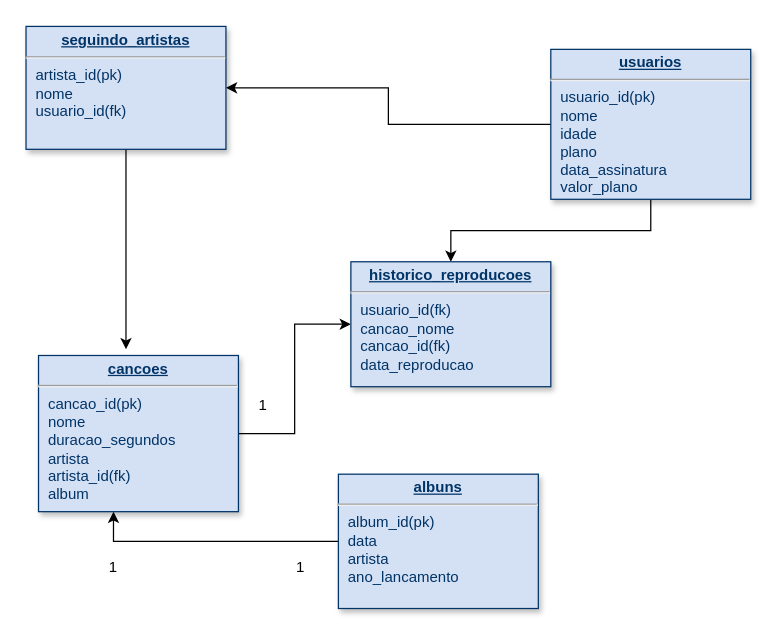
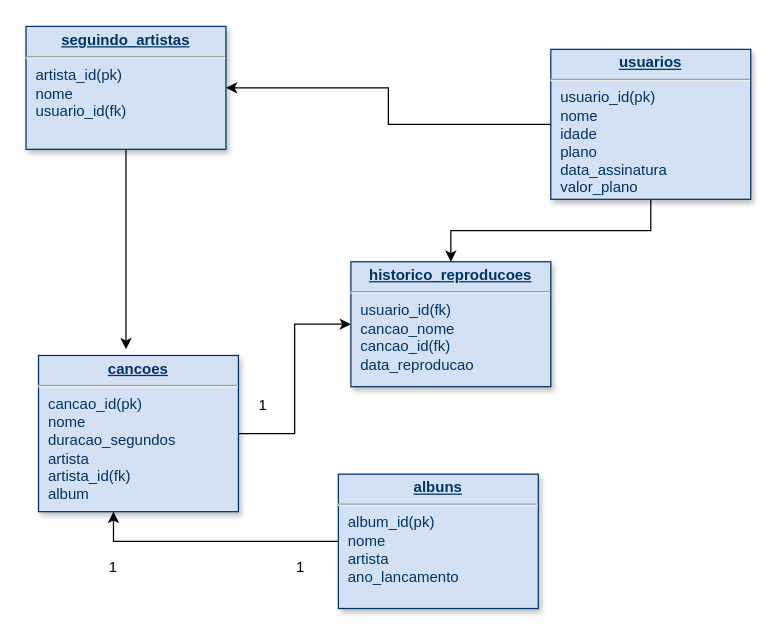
  <mxCell id="0" />
  <mxCell id="1" parent="0" />
  <mxCell id="2" style="edgeStyle=orthogonalEdgeStyle;rounded=0;orthogonalLoop=1;jettySize=auto;html=1;exitX=0;exitY=0.5;exitDx=0;exitDy=0;entryX=1;entryY=0.5;entryDx=0;entryDy=0;" edge="1" parent="1" source="4" target="11"><mxGeometry relative="1" as="geometry" /></mxCell>
  <mxCell id="3" style="edgeStyle=orthogonalEdgeStyle;rounded=0;orthogonalLoop=1;jettySize=auto;html=1;exitX=0.5;exitY=1;exitDx=0;exitDy=0;" edge="1" parent="1" source="4" target="9"><mxGeometry relative="1" as="geometry" /></mxCell>
  <mxCell id="4" value="&lt;p style=&quot;margin: 0px; margin-top: 4px; text-align: center; text-decoration: underline;&quot;&gt;&lt;b&gt;usuarios&lt;/b&gt;&lt;/p&gt;&lt;hr&gt;&lt;p style=&quot;margin: 0px; margin-left: 8px;&quot;&gt;usuario_id(pk)&lt;br&gt;nome&lt;/p&gt;&lt;p style=&quot;margin: 0px; margin-left: 8px;&quot;&gt;idade&lt;/p&gt;&lt;p style=&quot;margin: 0px; margin-left: 8px;&quot;&gt;plano&lt;/p&gt;&lt;p style=&quot;margin: 0px; margin-left: 8px;&quot;&gt;data_assinatura&lt;/p&gt;&lt;p style=&quot;margin: 0px; margin-left: 8px;&quot;&gt;valor_plano&lt;/p&gt;" style="verticalAlign=top;align=left;overflow=fill;fontSize=12;fontFamily=Helvetica;html=1;strokeColor=#003366;shadow=1;fillColor=#D4E1F5;fontColor=#003366" vertex="1" parent="1"><mxGeometry x="440" y="39" width="160" height="120" as="geometry" /></mxCell>
  <mxCell id="5" style="edgeStyle=orthogonalEdgeStyle;rounded=0;orthogonalLoop=1;jettySize=auto;html=1;entryX=0.375;entryY=1;entryDx=0;entryDy=0;entryPerimeter=0;" edge="1" parent="1" source="6" target="8"><mxGeometry relative="1" as="geometry" /></mxCell>
- <mxCell id="6" value="&lt;p style=&quot;margin: 0px; margin-top: 4px; text-align: center; text-decoration: underline;&quot;&gt;&lt;b&gt;albuns&lt;/b&gt;&lt;/p&gt;&lt;hr&gt;&lt;p style=&quot;margin: 0px; margin-left: 8px;&quot;&gt;album_id(pk)&lt;/p&gt;&lt;p style=&quot;margin: 0px; margin-left: 8px;&quot;&gt;data&lt;/p&gt;&lt;p style=&quot;margin: 0px; margin-left: 8px;&quot;&gt;artista&lt;/p&gt;&lt;p style=&quot;margin: 0px; margin-left: 8px;&quot;&gt;ano_lancamento&lt;/p&gt;" style="verticalAlign=top;align=left;overflow=fill;fontSize=12;fontFamily=Helvetica;html=1;strokeColor=#003366;shadow=1;fillColor=#D4E1F5;fontColor=#003366" vertex="1" parent="1"><mxGeometry x="270" y="379" width="160" height="107.5" as="geometry" /></mxCell>
+ <mxCell id="6" value="&lt;p style=&quot;margin: 0px; margin-top: 4px; text-align: center; text-decoration: underline;&quot;&gt;&lt;b&gt;albuns&lt;/b&gt;&lt;/p&gt;&lt;hr&gt;&lt;p style=&quot;margin: 0px; margin-left: 8px;&quot;&gt;album_id(pk)&lt;/p&gt;&lt;p style=&quot;margin: 0px; margin-left: 8px;&quot;&gt;nome&lt;/p&gt;&lt;p style=&quot;margin: 0px; margin-left: 8px;&quot;&gt;artista&lt;/p&gt;&lt;p style=&quot;margin: 0px; margin-left: 8px;&quot;&gt;ano_lancamento&lt;/p&gt;" style="verticalAlign=top;align=left;overflow=fill;fontSize=12;fontFamily=Helvetica;html=1;strokeColor=#003366;shadow=1;fillColor=#D4E1F5;fontColor=#003366" vertex="1" parent="1"><mxGeometry x="270" y="379" width="160" height="107.5" as="geometry" /></mxCell>
  <mxCell id="7" style="edgeStyle=orthogonalEdgeStyle;rounded=0;orthogonalLoop=1;jettySize=auto;html=1;entryX=0;entryY=0.5;entryDx=0;entryDy=0;" edge="1" parent="1" source="8" target="9"><mxGeometry relative="1" as="geometry" /></mxCell>
  <mxCell id="8" value="&lt;p style=&quot;margin: 0px; margin-top: 4px; text-align: center; text-decoration: underline;&quot;&gt;&lt;b&gt;cancoes&lt;/b&gt;&lt;/p&gt;&lt;hr&gt;&lt;p style=&quot;margin: 0px; margin-left: 8px;&quot;&gt;cancao_id(pk)&lt;/p&gt;&lt;p style=&quot;margin: 0px; margin-left: 8px;&quot;&gt;nome&lt;/p&gt;&lt;p style=&quot;margin: 0px; margin-left: 8px;&quot;&gt;duracao_segundos&lt;/p&gt;&lt;p style=&quot;margin: 0px; margin-left: 8px;&quot;&gt;artista&lt;/p&gt;&lt;p style=&quot;margin: 0px; margin-left: 8px;&quot;&gt;artista_id(fk)&lt;/p&gt;&lt;p style=&quot;margin: 0px; margin-left: 8px;&quot;&gt;album&lt;/p&gt;&lt;p style=&quot;margin: 0px; margin-left: 8px;&quot;&gt;&lt;br&gt;&lt;/p&gt;" style="verticalAlign=top;align=left;overflow=fill;fontSize=12;fontFamily=Helvetica;html=1;strokeColor=#003366;shadow=1;fillColor=#D4E1F5;fontColor=#003366" vertex="1" parent="1"><mxGeometry x="30" y="284" width="160" height="125" as="geometry" /></mxCell>
  <mxCell id="9" value="&lt;p style=&quot;margin: 0px; margin-top: 4px; text-align: center; text-decoration: underline;&quot;&gt;&lt;b&gt;historico_reproducoes&lt;/b&gt;&lt;/p&gt;&lt;hr&gt;&lt;p style=&quot;margin: 0px; margin-left: 8px;&quot;&gt;usuario_id(fk)&lt;/p&gt;&lt;p style=&quot;margin: 0px; margin-left: 8px;&quot;&gt;cancao_nome&lt;/p&gt;&lt;p style=&quot;margin: 0px; margin-left: 8px;&quot;&gt;cancao_id(fk)&lt;/p&gt;&lt;p style=&quot;margin: 0px; margin-left: 8px;&quot;&gt;data_reproducao&lt;/p&gt;" style="verticalAlign=top;align=left;overflow=fill;fontSize=12;fontFamily=Helvetica;html=1;strokeColor=#003366;shadow=1;fillColor=#D4E1F5;fontColor=#003366" vertex="1" parent="1"><mxGeometry x="280" y="209" width="160" height="100" as="geometry" /></mxCell>
  <mxCell id="10" style="edgeStyle=orthogonalEdgeStyle;rounded=0;orthogonalLoop=1;jettySize=auto;html=1;exitX=0.5;exitY=1;exitDx=0;exitDy=0;" edge="1" parent="1" source="11"><mxGeometry relative="1" as="geometry"><mxPoint x="100" y="279" as="targetPoint" /></mxGeometry></mxCell>
  <mxCell id="11" value="&lt;p style=&quot;margin: 0px; margin-top: 4px; text-align: center; text-decoration: underline;&quot;&gt;&lt;b&gt;seguindo_artistas&lt;/b&gt;&lt;/p&gt;&lt;hr&gt;&lt;p style=&quot;margin: 0px; margin-left: 8px;&quot;&gt;artista_id(pk)&lt;/p&gt;&lt;p style=&quot;margin: 0px; margin-left: 8px;&quot;&gt;nome&lt;/p&gt;&lt;p style=&quot;margin: 0px; margin-left: 8px;&quot;&gt;usuario_id(fk)&lt;/p&gt;&lt;p style=&quot;margin: 0px; margin-left: 8px;&quot;&gt;&lt;br&gt;&lt;/p&gt;" style="verticalAlign=top;align=left;overflow=fill;fontSize=12;fontFamily=Helvetica;html=1;strokeColor=#003366;shadow=1;fillColor=#D4E1F5;fontColor=#003366" vertex="1" parent="1"><mxGeometry x="20" y="20.64" width="160" height="98.36" as="geometry" /></mxCell>
  <mxCell id="12" value="1" style="text;html=1;strokeColor=none;fillColor=none;align=center;verticalAlign=middle;whiteSpace=wrap;rounded=0;" vertex="1" parent="1"><mxGeometry x="210" y="439" width="60" height="30" as="geometry" /></mxCell>
  <mxCell id="13" value="1" style="text;html=1;strokeColor=none;fillColor=none;align=center;verticalAlign=middle;whiteSpace=wrap;rounded=0;" vertex="1" parent="1"><mxGeometry x="60" y="439" width="60" height="30" as="geometry" /></mxCell>
  <mxCell id="14" value="1" style="text;html=1;strokeColor=none;fillColor=none;align=center;verticalAlign=middle;whiteSpace=wrap;rounded=0;" vertex="1" parent="1"><mxGeometry x="180" y="309" width="60" height="30" as="geometry" /></mxCell>
